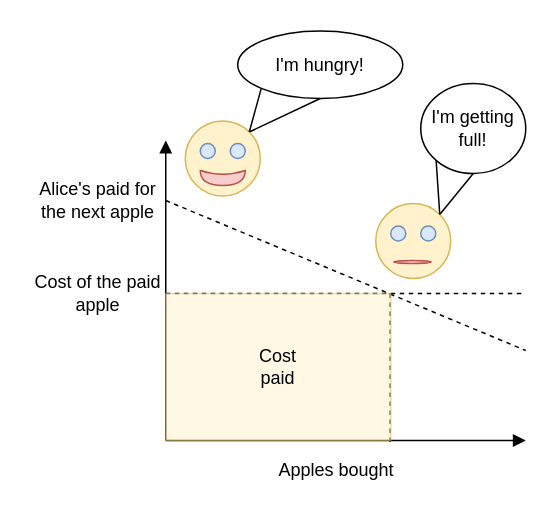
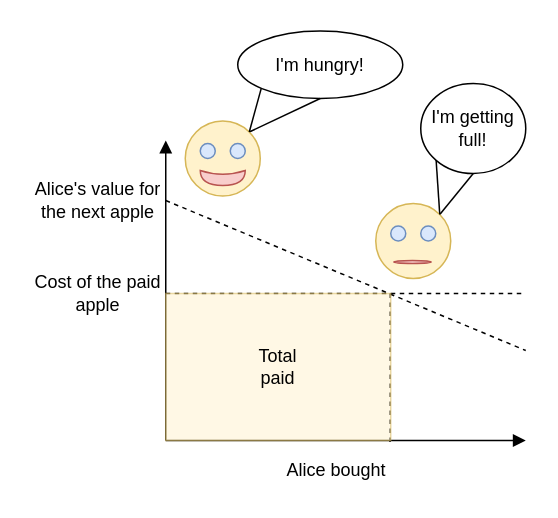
  <mxCell id="0" />
  <mxCell id="1" parent="0" />
  <mxCell id="2" value="" style="endArrow=block;html=1;endFill=1;" edge="1" parent="1"><mxGeometry width="50" height="50" relative="1" as="geometry"><mxPoint x="110" y="293" as="sourcePoint" /><mxPoint x="110" y="93" as="targetPoint" /></mxGeometry></mxCell>
  <mxCell id="3" value="" style="endArrow=block;html=1;endFill=1;" edge="1" parent="1"><mxGeometry width="50" height="50" relative="1" as="geometry"><mxPoint x="110" y="293" as="sourcePoint" /><mxPoint x="350" y="293" as="targetPoint" /></mxGeometry></mxCell>
  <mxCell id="4" value="" style="endArrow=none;html=1;dashed=1;" edge="1" parent="1"><mxGeometry width="50" height="50" relative="1" as="geometry"><mxPoint x="110" y="195" as="sourcePoint" /><mxPoint x="350" y="195" as="targetPoint" /></mxGeometry></mxCell>
  <mxCell id="5" value="" style="endArrow=none;dashed=1;html=1;" edge="1" parent="1"><mxGeometry width="50" height="50" relative="1" as="geometry"><mxPoint x="110" y="133" as="sourcePoint" /><mxPoint x="350" y="233" as="targetPoint" /></mxGeometry></mxCell>
  <mxCell id="6" style="edgeStyle=none;rounded=0;orthogonalLoop=1;jettySize=auto;html=1;exitX=1;exitY=0;exitDx=0;exitDy=0;entryX=0.5;entryY=1;entryDx=0;entryDy=0;endArrow=none;endFill=0;" edge="1" parent="1" source="7" target="12"><mxGeometry relative="1" as="geometry" /></mxCell>
  <mxCell id="7" value="" style="ellipse;whiteSpace=wrap;html=1;aspect=fixed;fontFamily=Helvetica;fontSize=12;fontColor=#000000;align=center;strokeColor=#d6b656;fillColor=#fff2cc;" vertex="1" parent="1"><mxGeometry x="123" y="80" width="50" height="50" as="geometry" /></mxCell>
  <mxCell id="8" value="" style="ellipse;whiteSpace=wrap;html=1;fillColor=#dae8fc;strokeColor=#6c8ebf;" vertex="1" parent="1"><mxGeometry x="133" y="95" width="10" height="10" as="geometry" /></mxCell>
  <mxCell id="9" value="" style="ellipse;whiteSpace=wrap;html=1;fillColor=#dae8fc;strokeColor=#6c8ebf;" vertex="1" parent="1"><mxGeometry x="153" y="95" width="10" height="10" as="geometry" /></mxCell>
  <mxCell id="10" value="" style="shape=xor;whiteSpace=wrap;html=1;fillColor=#f8cecc;direction=south;strokeColor=#b85450;" vertex="1" parent="1"><mxGeometry x="133" y="113" width="30" height="10" as="geometry" /></mxCell>
  <mxCell id="11" style="rounded=0;orthogonalLoop=1;jettySize=auto;html=1;exitX=0;exitY=1;exitDx=0;exitDy=0;entryX=1;entryY=0;entryDx=0;entryDy=0;endArrow=none;endFill=0;" edge="1" parent="1" source="12" target="7"><mxGeometry relative="1" as="geometry" /></mxCell>
  <mxCell id="12" value="I'm hungry!" style="ellipse;whiteSpace=wrap;html=1;fillColor=none;" vertex="1" parent="1"><mxGeometry x="158" y="20" width="110" height="45" as="geometry" /></mxCell>
  <mxCell id="13" style="edgeStyle=none;rounded=0;orthogonalLoop=1;jettySize=auto;html=1;exitX=1;exitY=0;exitDx=0;exitDy=0;entryX=0.5;entryY=1;entryDx=0;entryDy=0;endArrow=none;endFill=0;" edge="1" parent="1" source="14" target="18"><mxGeometry relative="1" as="geometry" /></mxCell>
  <mxCell id="14" value="" style="ellipse;whiteSpace=wrap;html=1;aspect=fixed;fontFamily=Helvetica;fontSize=12;fontColor=#000000;align=center;strokeColor=#d6b656;fillColor=#fff2cc;" vertex="1" parent="1"><mxGeometry x="250" y="135" width="50" height="50" as="geometry" /></mxCell>
  <mxCell id="15" value="" style="ellipse;whiteSpace=wrap;html=1;fillColor=#dae8fc;strokeColor=#6c8ebf;" vertex="1" parent="1"><mxGeometry x="260" y="150" width="10" height="10" as="geometry" /></mxCell>
  <mxCell id="16" value="" style="ellipse;whiteSpace=wrap;html=1;fillColor=#dae8fc;strokeColor=#6c8ebf;" vertex="1" parent="1"><mxGeometry x="280" y="150" width="10" height="10" as="geometry" /></mxCell>
  <mxCell id="17" style="rounded=0;orthogonalLoop=1;jettySize=auto;html=1;exitX=0;exitY=1;exitDx=0;exitDy=0;entryX=1;entryY=0;entryDx=0;entryDy=0;endArrow=none;endFill=0;" edge="1" parent="1" source="18" target="14"><mxGeometry relative="1" as="geometry" /></mxCell>
  <mxCell id="18" value="I'm getting full!" style="ellipse;whiteSpace=wrap;html=1;fillColor=none;" vertex="1" parent="1"><mxGeometry x="280" y="55" width="70" height="60" as="geometry" /></mxCell>
  <mxCell id="19" value="" style="ellipse;whiteSpace=wrap;html=1;fillColor=#f8cecc;strokeColor=#b85450;" vertex="1" parent="1"><mxGeometry x="262" y="173" width="25" height="2" as="geometry" /></mxCell>
- <mxCell id="20" value="Apples bought" style="text;html=1;strokeColor=none;fillColor=none;align=center;verticalAlign=middle;whiteSpace=wrap;rounded=0;" vertex="1" parent="1"><mxGeometry x="158" y="303" width="132" height="20" as="geometry" /></mxCell>
+ <mxCell id="20" value="Alice bought" style="text;html=1;strokeColor=none;fillColor=none;align=center;verticalAlign=middle;whiteSpace=wrap;rounded=0;" vertex="1" parent="1"><mxGeometry x="158" y="303" width="132" height="20" as="geometry" /></mxCell>
  <mxCell id="21" value="Cost of the paid apple" style="text;html=1;strokeColor=none;fillColor=none;align=center;verticalAlign=middle;whiteSpace=wrap;rounded=0;" vertex="1" parent="1"><mxGeometry x="20" y="185" width="90" height="20" as="geometry" /></mxCell>
- <mxCell id="22" value="Alice's paid for the next apple" style="text;html=1;strokeColor=none;fillColor=none;align=center;verticalAlign=middle;whiteSpace=wrap;rounded=0;" vertex="1" parent="1"><mxGeometry x="20" y="123" width="90" height="20" as="geometry" /></mxCell>
+ <mxCell id="22" value="Alice's value for the next apple" style="text;html=1;strokeColor=none;fillColor=none;align=center;verticalAlign=middle;whiteSpace=wrap;rounded=0;" vertex="1" parent="1"><mxGeometry x="20" y="123" width="90" height="20" as="geometry" /></mxCell>
  <mxCell id="23" value="" style="endArrow=none;dashed=1;html=1;" edge="1" parent="1"><mxGeometry width="50" height="50" relative="1" as="geometry"><mxPoint x="259.5" y="294" as="sourcePoint" /><mxPoint x="259.5" y="194" as="targetPoint" /></mxGeometry></mxCell>
- <mxCell id="24" value="&lt;div&gt;Cost&lt;/div&gt;&lt;div&gt;paid&lt;br&gt;&lt;/div&gt;" style="rounded=0;whiteSpace=wrap;html=1;fillColor=#fff2cc;strokeColor=#d6b656;opacity=50;" vertex="1" parent="1"><mxGeometry x="110" y="195" width="150" height="98" as="geometry" /></mxCell>
+ <mxCell id="24" value="&lt;div&gt;Total&lt;/div&gt;&lt;div&gt;paid&lt;br&gt;&lt;/div&gt;" style="rounded=0;whiteSpace=wrap;html=1;fillColor=#fff2cc;strokeColor=#d6b656;opacity=50;" vertex="1" parent="1"><mxGeometry x="110" y="195" width="150" height="98" as="geometry" /></mxCell>
